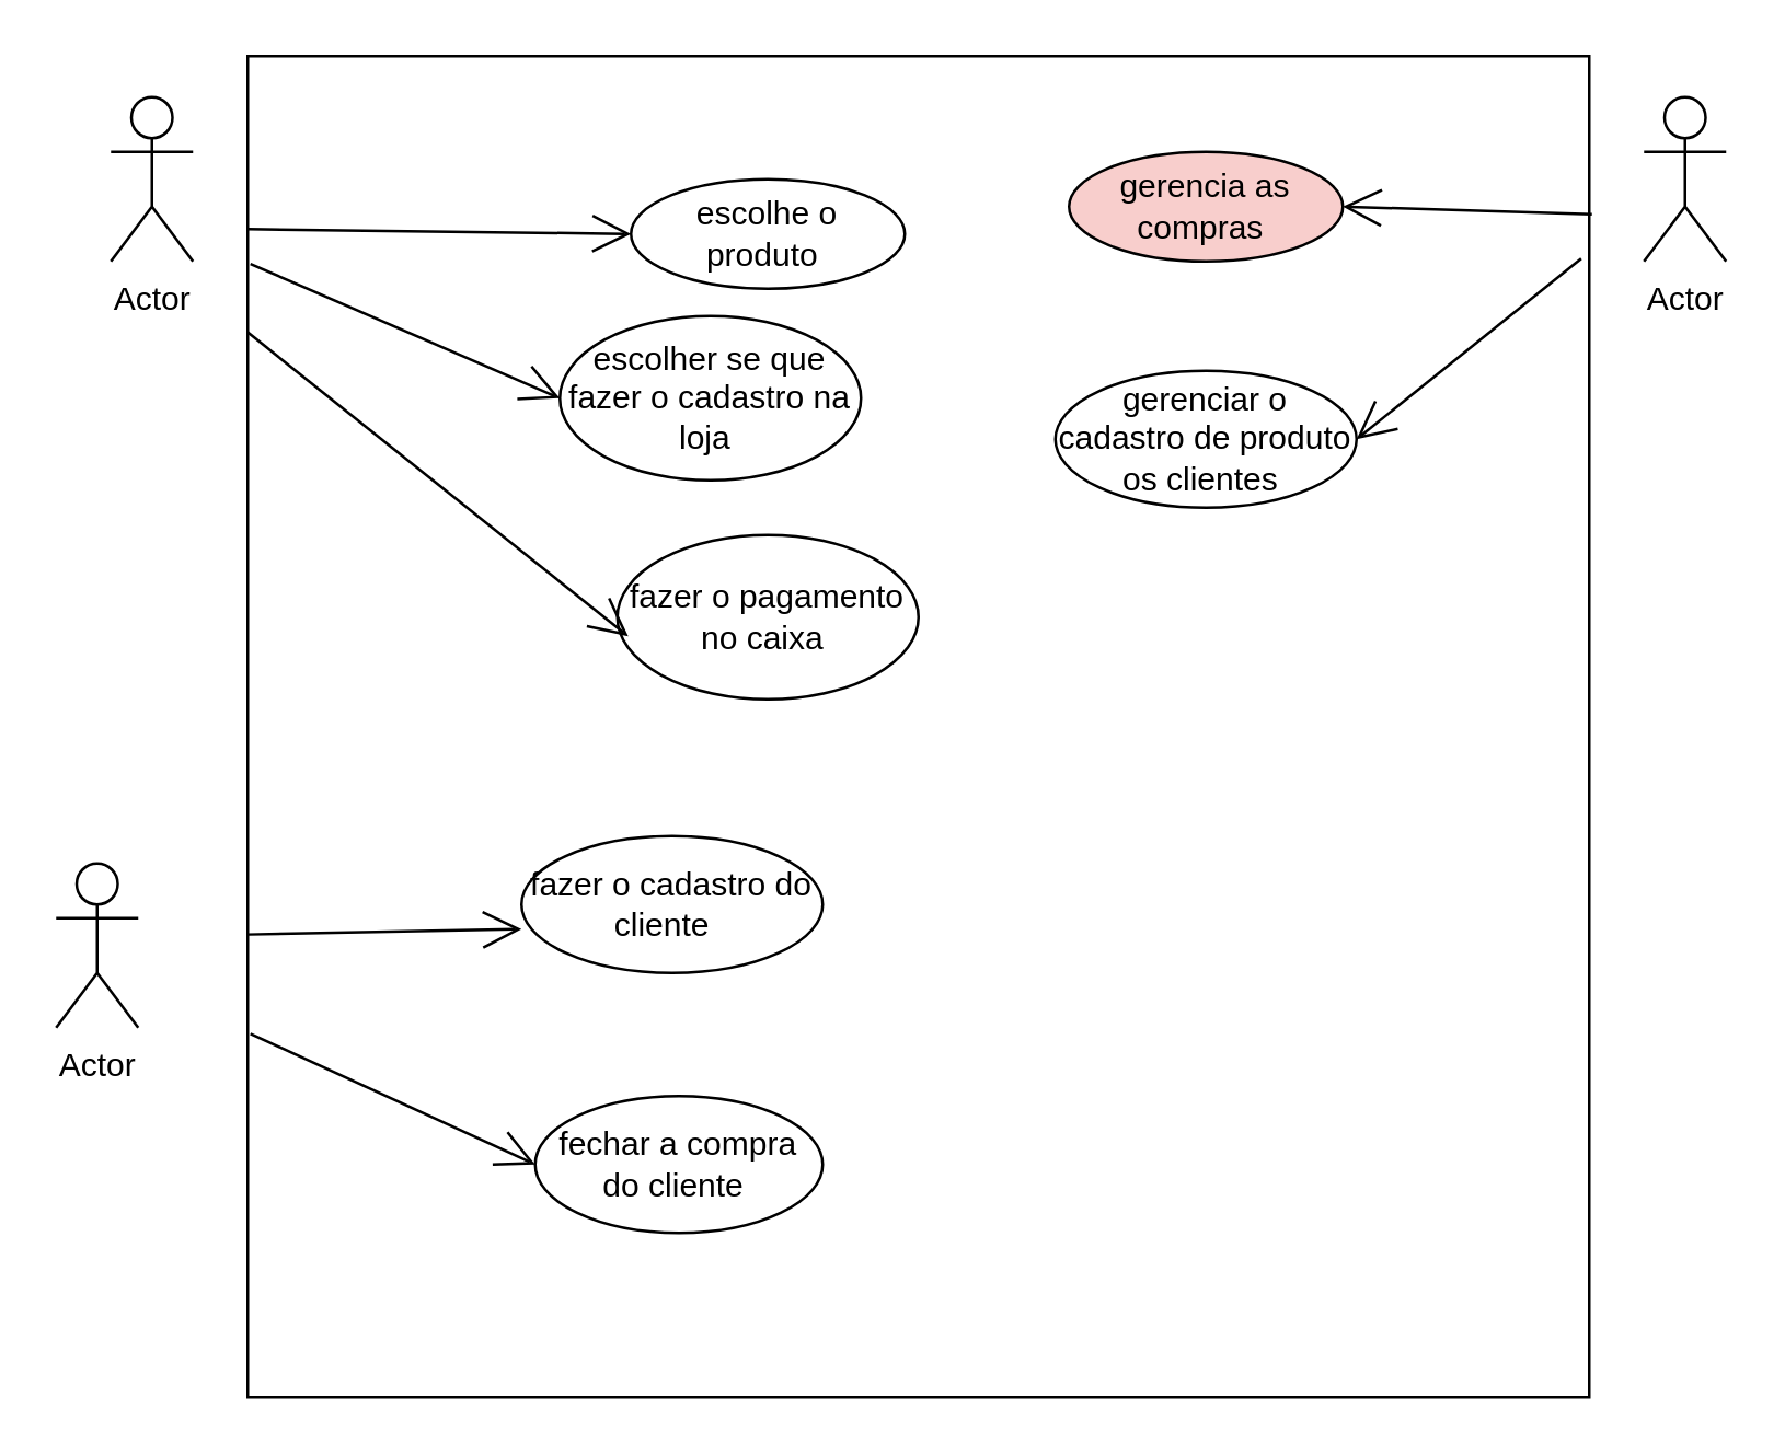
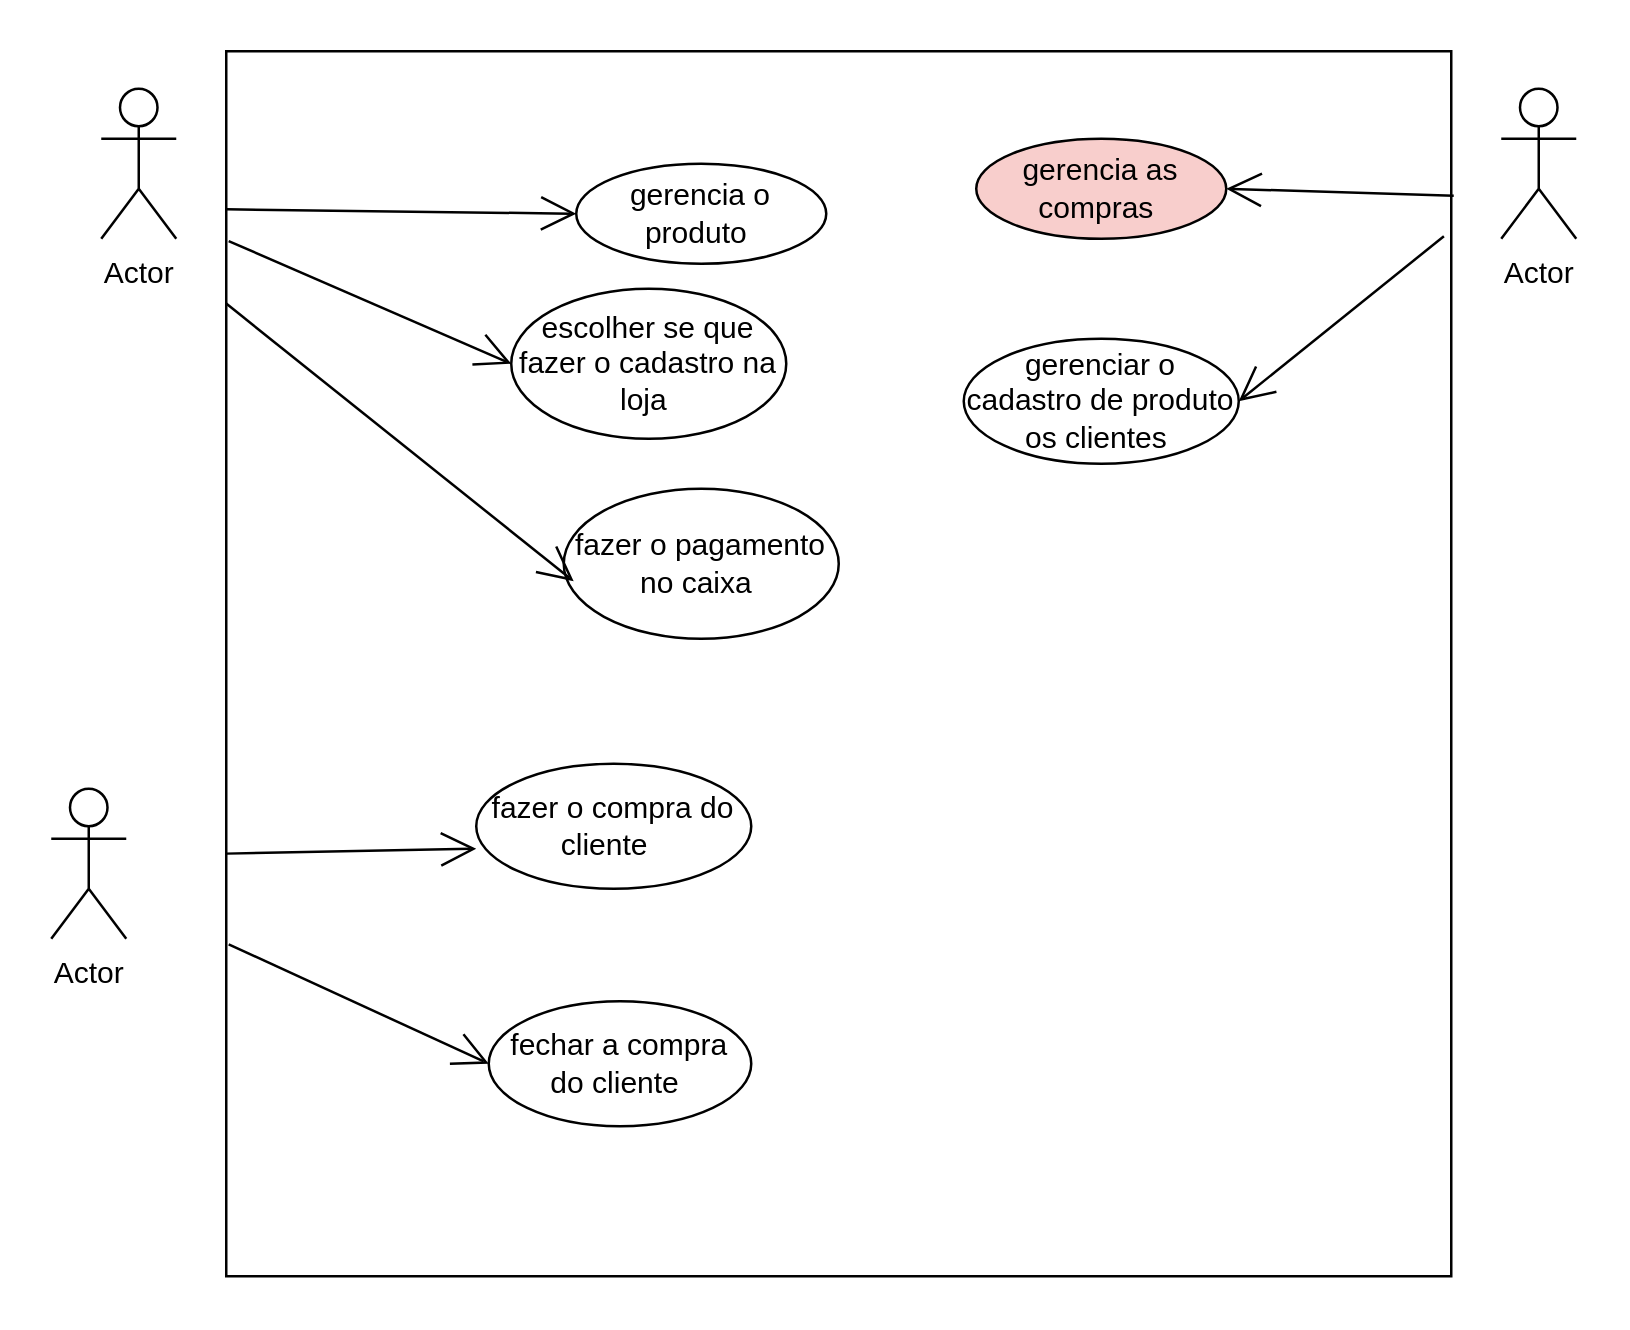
  <mxCell id="0" />
  <mxCell id="1" parent="0" />
  <mxCell id="2" value="" style="whiteSpace=wrap;html=1;aspect=fixed;" vertex="1" parent="1"><mxGeometry x="90" y="20" width="490" height="490" as="geometry" /></mxCell>
  <mxCell id="3" value="Actor" style="shape=umlActor;verticalLabelPosition=bottom;verticalAlign=top;html=1;" vertex="1" parent="1"><mxGeometry x="40" y="35" width="30" height="60" as="geometry" /></mxCell>
- <mxCell id="4" value="&lt;font style=&quot;vertical-align: inherit;&quot;&gt;&lt;font style=&quot;vertical-align: inherit;&quot;&gt;escolhe o produto&amp;nbsp;&lt;/font&gt;&lt;/font&gt;" style="ellipse;whiteSpace=wrap;html=1;align=center;" vertex="1" parent="1"><mxGeometry x="230" y="65" width="100" height="40" as="geometry" /></mxCell>
+ <mxCell id="4" value="&lt;font style=&quot;vertical-align: inherit;&quot;&gt;&lt;font style=&quot;vertical-align: inherit;&quot;&gt;gerencia o produto&amp;nbsp;&lt;/font&gt;&lt;/font&gt;" style="ellipse;whiteSpace=wrap;html=1;align=center;" vertex="1" parent="1"><mxGeometry x="230" y="65" width="100" height="40" as="geometry" /></mxCell>
  <mxCell id="5" value="Actor" style="shape=umlActor;verticalLabelPosition=bottom;verticalAlign=top;html=1;" vertex="1" parent="1"><mxGeometry x="600" y="35" width="30" height="60" as="geometry" /></mxCell>
  <mxCell id="6" value="" style="endArrow=open;endFill=1;endSize=12;html=1;rounded=0;exitX=0;exitY=0.129;exitDx=0;exitDy=0;exitPerimeter=0;" edge="1" parent="1" source="2"><mxGeometry width="160" relative="1" as="geometry"><mxPoint x="110" y="85" as="sourcePoint" /><mxPoint x="230" y="85" as="targetPoint" /></mxGeometry></mxCell>
  <mxCell id="7" value="&lt;font style=&quot;vertical-align: inherit;&quot;&gt;&lt;font style=&quot;vertical-align: inherit;&quot;&gt;escolher se que fazer o cadastro na loja&amp;nbsp;&lt;/font&gt;&lt;/font&gt;" style="ellipse;whiteSpace=wrap;html=1;align=center;" vertex="1" parent="1"><mxGeometry x="204" y="115" width="110" height="60" as="geometry" /></mxCell>
  <mxCell id="8" value="&lt;font style=&quot;vertical-align: inherit;&quot;&gt;&lt;font style=&quot;vertical-align: inherit;&quot;&gt;gerencia as compras&amp;nbsp;&lt;/font&gt;&lt;/font&gt;" style="ellipse;whiteSpace=wrap;html=1;align=center;fillColor=#f8cecc;" vertex="1" parent="1"><mxGeometry x="390" y="55" width="100" height="40" as="geometry" /></mxCell>
  <mxCell id="9" value="" style="endArrow=open;endFill=1;endSize=12;html=1;rounded=0;exitX=1.002;exitY=0.118;exitDx=0;exitDy=0;exitPerimeter=0;entryX=1;entryY=0.5;entryDx=0;entryDy=0;" edge="1" parent="1" source="2" target="8"><mxGeometry width="160" relative="1" as="geometry"><mxPoint x="390" y="115" as="sourcePoint" /><mxPoint x="530" y="117" as="targetPoint" /></mxGeometry></mxCell>
  <mxCell id="10" value="&lt;font style=&quot;vertical-align: inherit;&quot;&gt;&lt;font style=&quot;vertical-align: inherit;&quot;&gt;gerenciar o cadastro de produto os clientes&amp;nbsp;&lt;/font&gt;&lt;/font&gt;" style="ellipse;whiteSpace=wrap;html=1;align=center;" vertex="1" parent="1"><mxGeometry x="385" y="135" width="110" height="50" as="geometry" /></mxCell>
  <mxCell id="11" value="" style="endArrow=open;endFill=1;endSize=12;html=1;rounded=0;exitX=0.994;exitY=0.151;exitDx=0;exitDy=0;exitPerimeter=0;entryX=1;entryY=0.5;entryDx=0;entryDy=0;" edge="1" parent="1" source="2" target="10"><mxGeometry width="160" relative="1" as="geometry"><mxPoint x="591" y="88" as="sourcePoint" /><mxPoint x="500" y="85" as="targetPoint" /></mxGeometry></mxCell>
  <mxCell id="12" value="" style="endArrow=open;endFill=1;endSize=12;html=1;rounded=0;exitX=0.002;exitY=0.155;exitDx=0;exitDy=0;exitPerimeter=0;entryX=0;entryY=0.5;entryDx=0;entryDy=0;" edge="1" parent="1" source="2" target="7"><mxGeometry width="160" relative="1" as="geometry"><mxPoint x="100" y="93" as="sourcePoint" /><mxPoint x="240" y="95" as="targetPoint" /></mxGeometry></mxCell>
  <mxCell id="13" value="&lt;font style=&quot;vertical-align: inherit;&quot;&gt;&lt;font style=&quot;vertical-align: inherit;&quot;&gt;fazer o pagamento no caixa&amp;nbsp;&lt;/font&gt;&lt;/font&gt;" style="ellipse;whiteSpace=wrap;html=1;align=center;" vertex="1" parent="1"><mxGeometry x="225" y="195" width="110" height="60" as="geometry" /></mxCell>
  <mxCell id="14" value="" style="endArrow=open;endFill=1;endSize=12;html=1;rounded=0;exitX=0.004;exitY=0.206;exitDx=0;exitDy=0;exitPerimeter=0;entryX=0.036;entryY=0.617;entryDx=0;entryDy=0;entryPerimeter=0;" edge="1" parent="1" target="13"><mxGeometry width="160" relative="1" as="geometry"><mxPoint x="90" y="120.94" as="sourcePoint" /><mxPoint x="218.04" y="245" as="targetPoint" /></mxGeometry></mxCell>
- <mxCell id="15" value="&lt;font style=&quot;vertical-align: inherit;&quot;&gt;&lt;font style=&quot;vertical-align: inherit;&quot;&gt;fazer o cadastro do cliente&amp;nbsp;&amp;nbsp;&lt;/font&gt;&lt;/font&gt;" style="ellipse;whiteSpace=wrap;html=1;align=center;" vertex="1" parent="1"><mxGeometry x="190" y="305" width="110" height="50" as="geometry" /></mxCell>
+ <mxCell id="15" value="&lt;font style=&quot;vertical-align: inherit;&quot;&gt;&lt;font style=&quot;vertical-align: inherit;&quot;&gt;fazer o compra do cliente&amp;nbsp;&amp;nbsp;&lt;/font&gt;&lt;/font&gt;" style="ellipse;whiteSpace=wrap;html=1;align=center;" vertex="1" parent="1"><mxGeometry x="190" y="305" width="110" height="50" as="geometry" /></mxCell>
  <mxCell id="16" value="Actor" style="shape=umlActor;verticalLabelPosition=bottom;verticalAlign=top;html=1;" vertex="1" parent="1"><mxGeometry x="20" y="315" width="30" height="60" as="geometry" /></mxCell>
  <mxCell id="17" value="" style="endArrow=open;endFill=1;endSize=12;html=1;rounded=0;exitX=0;exitY=0.655;exitDx=0;exitDy=0;exitPerimeter=0;entryX=0;entryY=0.68;entryDx=0;entryDy=0;entryPerimeter=0;" edge="1" parent="1" source="2" target="15"><mxGeometry width="160" relative="1" as="geometry"><mxPoint x="70" y="235" as="sourcePoint" /><mxPoint x="209" y="346.06" as="targetPoint" /></mxGeometry></mxCell>
  <mxCell id="18" value="&lt;font style=&quot;vertical-align: inherit;&quot;&gt;&lt;font style=&quot;vertical-align: inherit;&quot;&gt;fechar a compra do cliente&amp;nbsp;&lt;/font&gt;&lt;/font&gt;" style="ellipse;whiteSpace=wrap;html=1;align=center;" vertex="1" parent="1"><mxGeometry x="195" y="400" width="105" height="50" as="geometry" /></mxCell>
  <mxCell id="19" value="" style="endArrow=open;endFill=1;endSize=12;html=1;rounded=0;exitX=0.002;exitY=0.729;exitDx=0;exitDy=0;exitPerimeter=0;entryX=0;entryY=0.5;entryDx=0;entryDy=0;" edge="1" parent="1" source="2" target="18"><mxGeometry width="160" relative="1" as="geometry"><mxPoint x="95" y="401" as="sourcePoint" /><mxPoint x="195" y="399" as="targetPoint" /></mxGeometry></mxCell>
